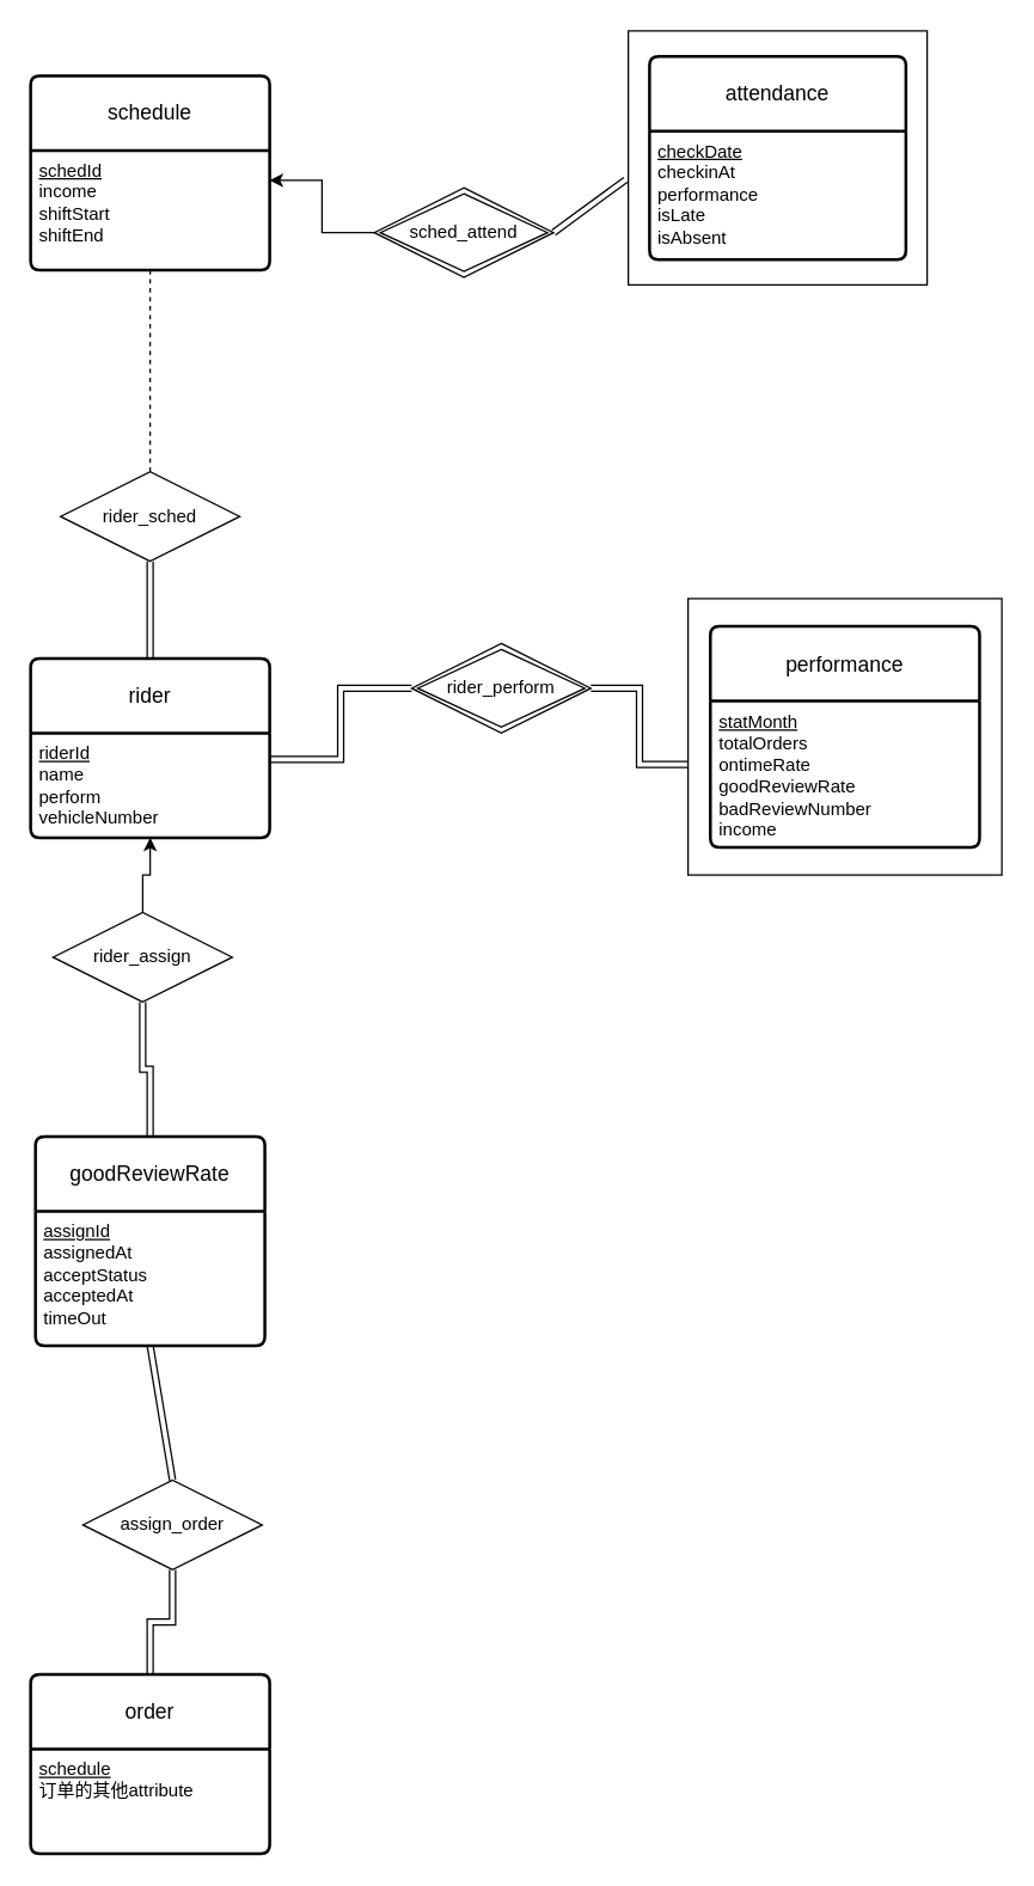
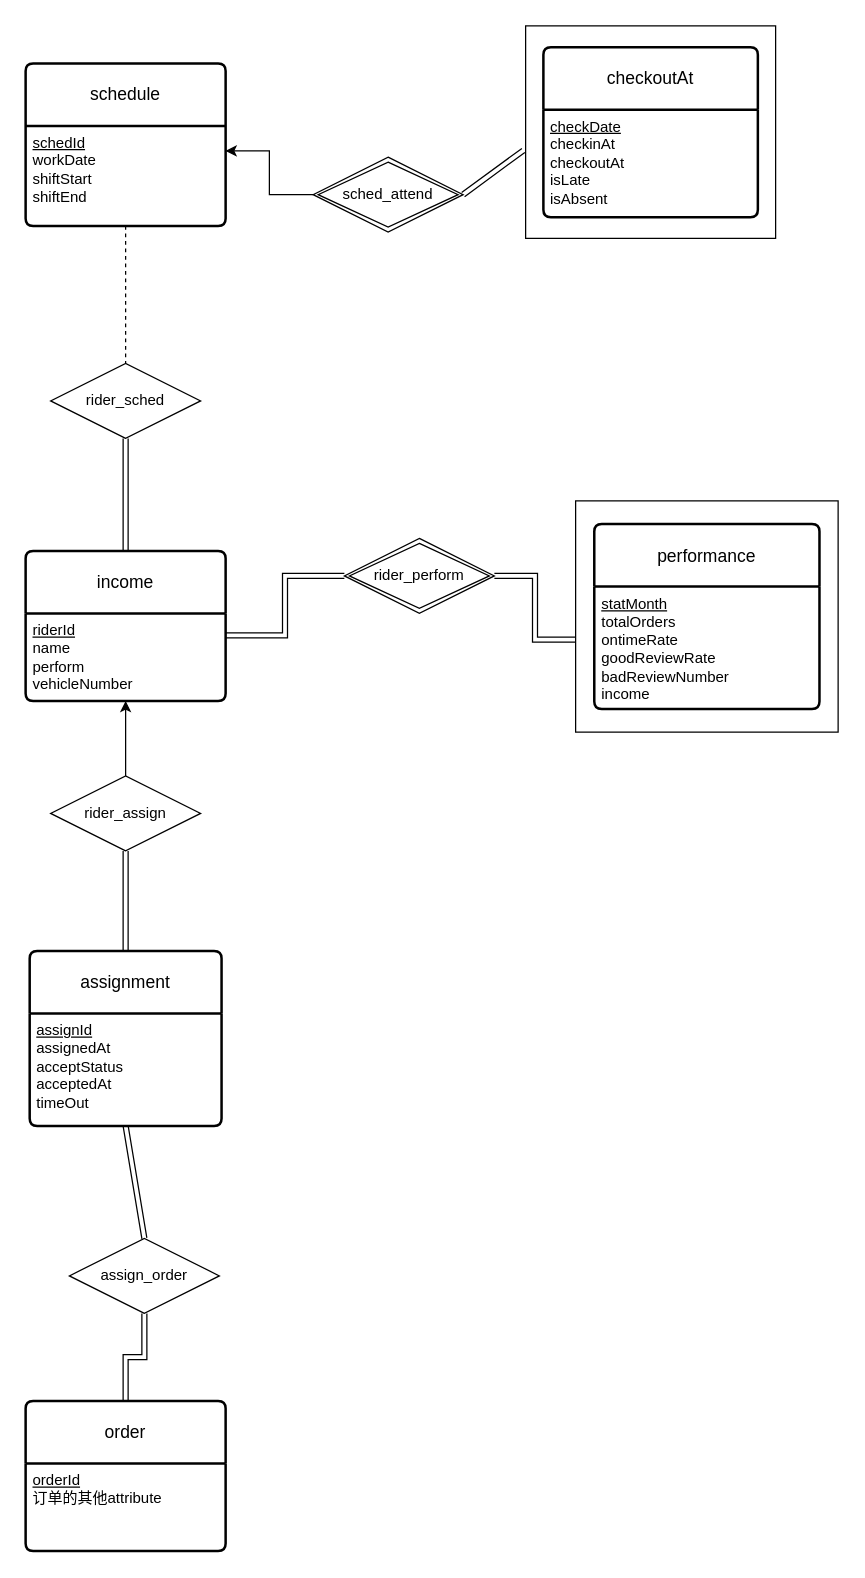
  <mxCell id="0" />
  <mxCell id="1" parent="0" />
- <mxCell id="2" value="rider" style="swimlane;childLayout=stackLayout;horizontal=1;startSize=50;horizontalStack=0;rounded=1;fontSize=14;fontStyle=0;strokeWidth=2;resizeParent=0;resizeLast=1;shadow=0;dashed=0;align=center;arcSize=4;whiteSpace=wrap;html=1;" vertex="1" parent="1"><mxGeometry x="20" y="440" width="160" height="120" as="geometry"><mxRectangle x="260" y="141" width="70" height="50" as="alternateBounds" /></mxGeometry></mxCell>
+ <mxCell id="2" value="income" style="swimlane;childLayout=stackLayout;horizontal=1;startSize=50;horizontalStack=0;rounded=1;fontSize=14;fontStyle=0;strokeWidth=2;resizeParent=0;resizeLast=1;shadow=0;dashed=0;align=center;arcSize=4;whiteSpace=wrap;html=1;" vertex="1" parent="1"><mxGeometry x="20" y="440" width="160" height="120" as="geometry"><mxRectangle x="260" y="141" width="70" height="50" as="alternateBounds" /></mxGeometry></mxCell>
  <mxCell id="3" value="&lt;u&gt;riderId&lt;/u&gt;&lt;div&gt;name&lt;br&gt;perform&lt;/div&gt;&lt;div&gt;vehicleNumber&lt;/div&gt;" style="align=left;strokeColor=none;fillColor=none;spacingLeft=4;spacingRight=4;fontSize=12;verticalAlign=top;resizable=0;rotatable=0;part=1;html=1;whiteSpace=wrap;" vertex="1" parent="2"><mxGeometry y="50" width="160" height="70" as="geometry" /></mxCell>
  <mxCell id="4" style="edgeStyle=orthogonalEdgeStyle;rounded=0;orthogonalLoop=1;jettySize=auto;html=1;exitX=0.5;exitY=0;exitDx=0;exitDy=0;entryX=0.5;entryY=0;entryDx=0;entryDy=0;shape=link;" edge="1" parent="1" source="5" target="2"><mxGeometry relative="1" as="geometry" /></mxCell>
- <mxCell id="5" value="rider_sched" style="shape=rhombus;perimeter=rhombusPerimeter;whiteSpace=wrap;html=1;align=center;direction=west;" vertex="1" parent="1"><mxGeometry x="40" y="315" width="120" height="60" as="geometry" /></mxCell>
+ <mxCell id="5" value="rider_sched" style="shape=rhombus;perimeter=rhombusPerimeter;whiteSpace=wrap;html=1;align=center;direction=west;" vertex="1" parent="1"><mxGeometry x="40" y="290" width="120" height="60" as="geometry" /></mxCell>
  <mxCell id="6" value="schedule" style="swimlane;childLayout=stackLayout;horizontal=1;startSize=50;horizontalStack=0;rounded=1;fontSize=14;fontStyle=0;strokeWidth=2;resizeParent=0;resizeLast=1;shadow=0;dashed=0;align=center;arcSize=4;whiteSpace=wrap;html=1;direction=east;" vertex="1" parent="1"><mxGeometry x="20" y="50" width="160" height="130" as="geometry" /></mxCell>
- <mxCell id="7" value="&lt;u&gt;schedId&lt;/u&gt;&lt;div&gt;income&lt;/div&gt;&lt;div&gt;shiftStart&lt;/div&gt;&lt;div&gt;shiftEnd&lt;/div&gt;" style="align=left;strokeColor=none;fillColor=none;spacingLeft=4;spacingRight=4;fontSize=12;verticalAlign=top;resizable=0;rotatable=0;part=1;html=1;whiteSpace=wrap;" vertex="1" parent="6"><mxGeometry y="50" width="160" height="80" as="geometry" /></mxCell>
+ <mxCell id="7" value="&lt;u&gt;schedId&lt;/u&gt;&lt;div&gt;workDate&lt;/div&gt;&lt;div&gt;shiftStart&lt;/div&gt;&lt;div&gt;shiftEnd&lt;/div&gt;" style="align=left;strokeColor=none;fillColor=none;spacingLeft=4;spacingRight=4;fontSize=12;verticalAlign=top;resizable=0;rotatable=0;part=1;html=1;whiteSpace=wrap;" vertex="1" parent="6"><mxGeometry y="50" width="160" height="80" as="geometry" /></mxCell>
  <mxCell id="8" value="" style="endArrow=none;html=1;rounded=0;exitX=0.5;exitY=1;exitDx=0;exitDy=0;dashed=1;" edge="1" parent="1" source="7" target="5"><mxGeometry relative="1" as="geometry"><mxPoint x="230" y="390" as="sourcePoint" /><mxPoint x="390" y="390" as="targetPoint" /></mxGeometry></mxCell>
  <mxCell id="9" style="edgeStyle=orthogonalEdgeStyle;rounded=0;orthogonalLoop=1;jettySize=auto;html=1;entryX=1;entryY=0.25;entryDx=0;entryDy=0;" edge="1" parent="1" source="10" target="7"><mxGeometry relative="1" as="geometry" /></mxCell>
  <mxCell id="10" value="sched_attend" style="shape=rhombus;double=1;perimeter=rhombusPerimeter;whiteSpace=wrap;html=1;align=center;" vertex="1" parent="1"><mxGeometry x="250" y="125" width="120" height="60" as="geometry" /></mxCell>
  <mxCell id="11" value="" style="group" vertex="1" connectable="0" parent="1"><mxGeometry x="420" y="20" width="200" height="170" as="geometry" /></mxCell>
  <mxCell id="12" value="" style="verticalLabelPosition=bottom;verticalAlign=top;html=1;shape=mxgraph.basic.rect;fillColor2=none;strokeWidth=1;size=20;indent=5;" vertex="1" parent="11"><mxGeometry width="200.0" height="170" as="geometry" /></mxCell>
- <mxCell id="13" value="attendance" style="swimlane;childLayout=stackLayout;horizontal=1;startSize=50;horizontalStack=0;rounded=1;fontSize=14;fontStyle=0;strokeWidth=2;resizeParent=0;resizeLast=1;shadow=0;dashed=0;align=center;arcSize=4;whiteSpace=wrap;html=1;" vertex="1" parent="11"><mxGeometry x="14.209" y="17" width="171.582" height="136" as="geometry" /></mxCell>
- <mxCell id="14" value="&lt;div&gt;&lt;u&gt;checkDate&lt;/u&gt;&lt;span style=&quot;background-color: transparent; color: light-dark(rgb(0, 0, 0), rgb(255, 255, 255));&quot;&gt;&lt;/span&gt;&lt;/div&gt;&lt;div&gt;&lt;span style=&quot;background-color: transparent; color: light-dark(rgb(0, 0, 0), rgb(255, 255, 255));&quot;&gt;checkinAt&lt;/span&gt;&lt;/div&gt;&lt;div&gt;performance&lt;/div&gt;&lt;div&gt;isLate&lt;/div&gt;&lt;div&gt;isAbsent&lt;/div&gt;" style="align=left;strokeColor=none;fillColor=none;spacingLeft=4;spacingRight=4;fontSize=12;verticalAlign=top;resizable=0;rotatable=0;part=1;html=1;whiteSpace=wrap;" vertex="1" parent="13"><mxGeometry y="50" width="171.582" height="86" as="geometry" /></mxCell>
+ <mxCell id="13" value="checkoutAt" style="swimlane;childLayout=stackLayout;horizontal=1;startSize=50;horizontalStack=0;rounded=1;fontSize=14;fontStyle=0;strokeWidth=2;resizeParent=0;resizeLast=1;shadow=0;dashed=0;align=center;arcSize=4;whiteSpace=wrap;html=1;" vertex="1" parent="11"><mxGeometry x="14.209" y="17" width="171.582" height="136" as="geometry" /></mxCell>
+ <mxCell id="14" value="&lt;div&gt;&lt;u&gt;checkDate&lt;/u&gt;&lt;span style=&quot;background-color: transparent; color: light-dark(rgb(0, 0, 0), rgb(255, 255, 255));&quot;&gt;&lt;/span&gt;&lt;/div&gt;&lt;div&gt;&lt;span style=&quot;background-color: transparent; color: light-dark(rgb(0, 0, 0), rgb(255, 255, 255));&quot;&gt;checkinAt&lt;/span&gt;&lt;/div&gt;&lt;div&gt;checkoutAt&lt;/div&gt;&lt;div&gt;isLate&lt;/div&gt;&lt;div&gt;isAbsent&lt;/div&gt;" style="align=left;strokeColor=none;fillColor=none;spacingLeft=4;spacingRight=4;fontSize=12;verticalAlign=top;resizable=0;rotatable=0;part=1;html=1;whiteSpace=wrap;" vertex="1" parent="13"><mxGeometry y="50" width="171.582" height="86" as="geometry" /></mxCell>
  <mxCell id="15" value="" style="endArrow=none;html=1;rounded=0;entryX=-0.009;entryY=0.586;entryDx=0;entryDy=0;entryPerimeter=0;exitX=1;exitY=0.5;exitDx=0;exitDy=0;shape=link;" edge="1" parent="1" source="10" target="12"><mxGeometry relative="1" as="geometry"><mxPoint x="390" y="105" as="sourcePoint" /><mxPoint x="440" y="105" as="targetPoint" /></mxGeometry></mxCell>
  <mxCell id="16" value="order" style="swimlane;childLayout=stackLayout;horizontal=1;startSize=50;horizontalStack=0;rounded=1;fontSize=14;fontStyle=0;strokeWidth=2;resizeParent=0;resizeLast=1;shadow=0;dashed=0;align=center;arcSize=4;whiteSpace=wrap;html=1;" vertex="1" parent="1"><mxGeometry x="20" y="1120" width="160" height="120" as="geometry" /></mxCell>
- <mxCell id="17" value="&lt;u&gt;schedule&lt;/u&gt;&lt;div&gt;订单的其他attribute&lt;br&gt;&lt;div&gt;&lt;br&gt;&lt;/div&gt;&lt;/div&gt;" style="align=left;strokeColor=none;fillColor=none;spacingLeft=4;spacingRight=4;fontSize=12;verticalAlign=top;resizable=0;rotatable=0;part=1;html=1;whiteSpace=wrap;" vertex="1" parent="16"><mxGeometry y="50" width="160" height="70" as="geometry" /></mxCell>
- <mxCell id="18" value="goodReviewRate" style="swimlane;childLayout=stackLayout;horizontal=1;startSize=50;horizontalStack=0;rounded=1;fontSize=14;fontStyle=0;strokeWidth=2;resizeParent=0;resizeLast=1;shadow=0;dashed=0;align=center;arcSize=4;whiteSpace=wrap;html=1;" vertex="1" parent="1"><mxGeometry x="23.25" y="760" width="153.5" height="140" as="geometry" /></mxCell>
+ <mxCell id="17" value="&lt;u&gt;orderId&lt;/u&gt;&lt;div&gt;订单的其他attribute&lt;br&gt;&lt;div&gt;&lt;br&gt;&lt;/div&gt;&lt;/div&gt;" style="align=left;strokeColor=none;fillColor=none;spacingLeft=4;spacingRight=4;fontSize=12;verticalAlign=top;resizable=0;rotatable=0;part=1;html=1;whiteSpace=wrap;" vertex="1" parent="16"><mxGeometry y="50" width="160" height="70" as="geometry" /></mxCell>
+ <mxCell id="18" value="assignment" style="swimlane;childLayout=stackLayout;horizontal=1;startSize=50;horizontalStack=0;rounded=1;fontSize=14;fontStyle=0;strokeWidth=2;resizeParent=0;resizeLast=1;shadow=0;dashed=0;align=center;arcSize=4;whiteSpace=wrap;html=1;" vertex="1" parent="1"><mxGeometry x="23.25" y="760" width="153.5" height="140" as="geometry" /></mxCell>
  <mxCell id="19" value="&lt;u&gt;assignId&lt;/u&gt;&lt;div&gt;assignedAt&lt;/div&gt;&lt;div&gt;acceptStatus&lt;/div&gt;&lt;div&gt;acceptedAt&lt;/div&gt;&lt;div&gt;timeOut&lt;/div&gt;" style="align=left;strokeColor=none;fillColor=none;spacingLeft=4;spacingRight=4;fontSize=12;verticalAlign=top;resizable=0;rotatable=0;part=1;html=1;whiteSpace=wrap;" vertex="1" parent="18"><mxGeometry y="50" width="153.5" height="90" as="geometry" /></mxCell>
  <mxCell id="20" style="edgeStyle=orthogonalEdgeStyle;rounded=0;orthogonalLoop=1;jettySize=auto;html=1;entryX=0.5;entryY=1;entryDx=0;entryDy=0;" edge="1" parent="1" source="22" target="3"><mxGeometry relative="1" as="geometry" /></mxCell>
  <mxCell id="21" style="edgeStyle=orthogonalEdgeStyle;rounded=0;orthogonalLoop=1;jettySize=auto;html=1;exitX=0.5;exitY=0;exitDx=0;exitDy=0;entryX=0.5;entryY=0;entryDx=0;entryDy=0;shape=link;" edge="1" parent="1" source="22" target="18"><mxGeometry relative="1" as="geometry" /></mxCell>
- <mxCell id="22" value="rider_assign" style="shape=rhombus;perimeter=rhombusPerimeter;whiteSpace=wrap;html=1;align=center;direction=west;" vertex="1" parent="1"><mxGeometry x="35" y="610" width="120" height="60" as="geometry" /></mxCell>
+ <mxCell id="22" value="rider_assign" style="shape=rhombus;perimeter=rhombusPerimeter;whiteSpace=wrap;html=1;align=center;direction=west;" vertex="1" parent="1"><mxGeometry x="40" y="620" width="120" height="60" as="geometry" /></mxCell>
  <mxCell id="23" style="edgeStyle=orthogonalEdgeStyle;rounded=0;orthogonalLoop=1;jettySize=auto;html=1;exitX=0.5;exitY=0;exitDx=0;exitDy=0;entryX=0.5;entryY=0;entryDx=0;entryDy=0;shape=link;" edge="1" parent="1" source="24" target="16"><mxGeometry relative="1" as="geometry" /></mxCell>
  <mxCell id="24" value="assign_order" style="shape=rhombus;perimeter=rhombusPerimeter;whiteSpace=wrap;html=1;align=center;direction=west;" vertex="1" parent="1"><mxGeometry x="55" y="990" width="120" height="60" as="geometry" /></mxCell>
  <mxCell id="25" value="" style="endArrow=none;html=1;rounded=0;entryX=0.5;entryY=1;entryDx=0;entryDy=0;exitX=0.5;exitY=1;exitDx=0;exitDy=0;shape=link;" edge="1" parent="1" source="19" target="24"><mxGeometry relative="1" as="geometry"><mxPoint x="90" y="1000" as="sourcePoint" /><mxPoint x="250" y="1000" as="targetPoint" /></mxGeometry></mxCell>
  <mxCell id="26" value="" style="group" vertex="1" connectable="0" parent="1"><mxGeometry x="460" y="400" width="210" height="185" as="geometry" /></mxCell>
  <mxCell id="27" value="" style="verticalLabelPosition=bottom;verticalAlign=top;html=1;shape=mxgraph.basic.rect;fillColor2=none;strokeWidth=1;size=20;indent=5;" vertex="1" parent="26"><mxGeometry width="210.0" height="185.0" as="geometry" /></mxCell>
  <mxCell id="28" value="performance" style="swimlane;childLayout=stackLayout;horizontal=1;startSize=50;horizontalStack=0;rounded=1;fontSize=14;fontStyle=0;strokeWidth=2;resizeParent=0;resizeLast=1;shadow=0;dashed=0;align=center;arcSize=4;whiteSpace=wrap;html=1;" vertex="1" parent="26"><mxGeometry x="14.92" y="18.5" width="180.161" height="148" as="geometry" /></mxCell>
  <mxCell id="29" value="&lt;u&gt;statMonth&lt;/u&gt;&lt;div&gt;totalOrders&lt;/div&gt;&lt;div&gt;ontimeRate&lt;/div&gt;&lt;div&gt;goodReviewRate&lt;/div&gt;&lt;div&gt;badReviewNumber&lt;/div&gt;&lt;div&gt;income&lt;/div&gt;" style="align=left;strokeColor=none;fillColor=none;spacingLeft=4;spacingRight=4;fontSize=12;verticalAlign=top;resizable=0;rotatable=0;part=1;html=1;whiteSpace=wrap;" vertex="1" parent="28"><mxGeometry y="50" width="180.161" height="98" as="geometry" /></mxCell>
  <mxCell id="30" style="edgeStyle=orthogonalEdgeStyle;rounded=0;orthogonalLoop=1;jettySize=auto;html=1;exitX=0;exitY=0.5;exitDx=0;exitDy=0;entryX=1;entryY=0.25;entryDx=0;entryDy=0;shape=link;" edge="1" parent="1" source="31" target="3"><mxGeometry relative="1" as="geometry" /></mxCell>
  <mxCell id="31" value="rider_perform" style="shape=rhombus;double=1;perimeter=rhombusPerimeter;whiteSpace=wrap;html=1;align=center;" vertex="1" parent="1"><mxGeometry x="275" y="430" width="120" height="60" as="geometry" /></mxCell>
  <mxCell id="32" style="edgeStyle=orthogonalEdgeStyle;rounded=0;orthogonalLoop=1;jettySize=auto;html=1;exitX=1;exitY=0.5;exitDx=0;exitDy=0;entryX=0;entryY=0.6;entryDx=0;entryDy=0;entryPerimeter=0;shape=link;" edge="1" parent="1" source="31" target="27"><mxGeometry relative="1" as="geometry" /></mxCell>
